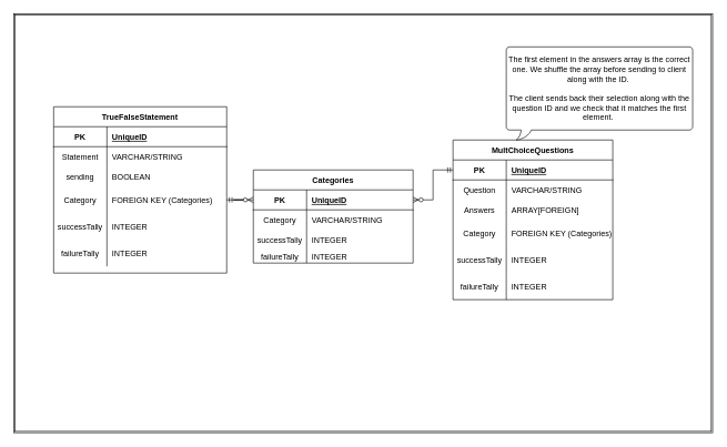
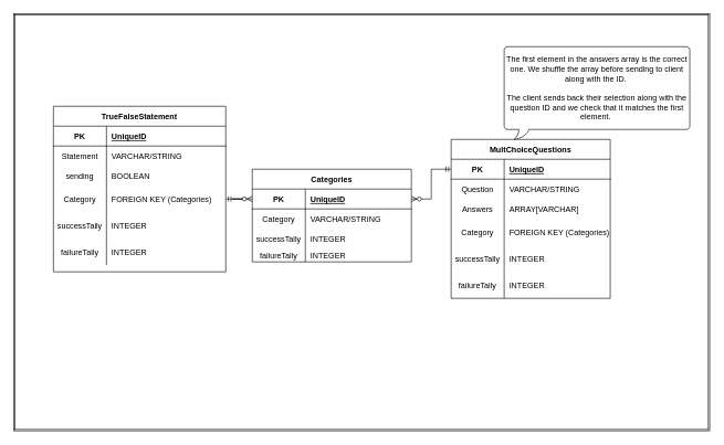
  <mxCell id="0" />
  <mxCell id="1" parent="0" />
  <mxCell id="2" value="" style="shape=ext;double=1;rounded=0;whiteSpace=wrap;html=1;" vertex="1" parent="1"><mxGeometry x="20" y="20" width="1050" height="630" as="geometry" /></mxCell>
  <mxCell id="3" value="TrueFalseStatement" style="shape=table;startSize=30;container=1;collapsible=1;childLayout=tableLayout;fixedRows=1;rowLines=0;fontStyle=1;align=center;resizeLast=1;" vertex="1" parent="1"><mxGeometry x="80" y="160" width="260" height="250" as="geometry" /></mxCell>
  <mxCell id="4" value="" style="shape=tableRow;horizontal=0;startSize=0;swimlaneHead=0;swimlaneBody=0;fillColor=none;collapsible=0;dropTarget=0;points=[[0,0.5],[1,0.5]];portConstraint=eastwest;top=0;left=0;right=0;bottom=1;" vertex="1" parent="3"><mxGeometry y="30" width="260" height="30" as="geometry" /></mxCell>
  <mxCell id="5" value="PK" style="shape=partialRectangle;connectable=0;fillColor=none;top=0;left=0;bottom=0;right=0;fontStyle=1;overflow=hidden;" vertex="1" parent="4"><mxGeometry width="80" height="30" as="geometry"><mxRectangle width="80" height="30" as="alternateBounds" /></mxGeometry></mxCell>
  <mxCell id="6" value="UniqueID" style="shape=partialRectangle;connectable=0;fillColor=none;top=0;left=0;bottom=0;right=0;align=left;spacingLeft=6;fontStyle=5;overflow=hidden;" vertex="1" parent="4"><mxGeometry x="80" width="180" height="30" as="geometry"><mxRectangle width="180" height="30" as="alternateBounds" /></mxGeometry></mxCell>
  <mxCell id="7" value="" style="shape=tableRow;horizontal=0;startSize=0;swimlaneHead=0;swimlaneBody=0;fillColor=none;collapsible=0;dropTarget=0;points=[[0,0.5],[1,0.5]];portConstraint=eastwest;top=0;left=0;right=0;bottom=0;" vertex="1" parent="3"><mxGeometry y="60" width="260" height="30" as="geometry" /></mxCell>
  <mxCell id="8" value="Statement" style="shape=partialRectangle;connectable=0;fillColor=none;top=0;left=0;bottom=0;right=0;editable=1;overflow=hidden;" vertex="1" parent="7"><mxGeometry width="80" height="30" as="geometry"><mxRectangle width="80" height="30" as="alternateBounds" /></mxGeometry></mxCell>
  <mxCell id="9" value="VARCHAR/STRING" style="shape=partialRectangle;connectable=0;fillColor=none;top=0;left=0;bottom=0;right=0;align=left;spacingLeft=6;overflow=hidden;" vertex="1" parent="7"><mxGeometry x="80" width="180" height="30" as="geometry"><mxRectangle width="180" height="30" as="alternateBounds" /></mxGeometry></mxCell>
  <mxCell id="10" value="" style="shape=tableRow;horizontal=0;startSize=0;swimlaneHead=0;swimlaneBody=0;fillColor=none;collapsible=0;dropTarget=0;points=[[0,0.5],[1,0.5]];portConstraint=eastwest;top=0;left=0;right=0;bottom=0;" vertex="1" parent="3"><mxGeometry y="90" width="260" height="30" as="geometry" /></mxCell>
  <mxCell id="11" value="sending" style="shape=partialRectangle;connectable=0;fillColor=none;top=0;left=0;bottom=0;right=0;editable=1;overflow=hidden;" vertex="1" parent="10"><mxGeometry width="80" height="30" as="geometry"><mxRectangle width="80" height="30" as="alternateBounds" /></mxGeometry></mxCell>
  <mxCell id="12" value="BOOLEAN" style="shape=partialRectangle;connectable=0;fillColor=none;top=0;left=0;bottom=0;right=0;align=left;spacingLeft=6;overflow=hidden;" vertex="1" parent="10"><mxGeometry x="80" width="180" height="30" as="geometry"><mxRectangle width="180" height="30" as="alternateBounds" /></mxGeometry></mxCell>
  <mxCell id="13" value="" style="shape=tableRow;horizontal=0;startSize=0;swimlaneHead=0;swimlaneBody=0;fillColor=none;collapsible=0;dropTarget=0;points=[[0,0.5],[1,0.5]];portConstraint=eastwest;top=0;left=0;right=0;bottom=0;" vertex="1" parent="3"><mxGeometry y="120" width="260" height="40" as="geometry" /></mxCell>
  <mxCell id="14" value="Category" style="shape=partialRectangle;connectable=0;fillColor=none;top=0;left=0;bottom=0;right=0;editable=1;overflow=hidden;" vertex="1" parent="13"><mxGeometry width="80" height="40" as="geometry"><mxRectangle width="80" height="40" as="alternateBounds" /></mxGeometry></mxCell>
  <mxCell id="15" value="FOREIGN KEY (Categories)" style="shape=partialRectangle;connectable=0;fillColor=none;top=0;left=0;bottom=0;right=0;align=left;spacingLeft=6;overflow=hidden;" vertex="1" parent="13"><mxGeometry x="80" width="180" height="40" as="geometry"><mxRectangle width="180" height="40" as="alternateBounds" /></mxGeometry></mxCell>
  <mxCell id="16" style="shape=tableRow;horizontal=0;startSize=0;swimlaneHead=0;swimlaneBody=0;fillColor=none;collapsible=0;dropTarget=0;points=[[0,0.5],[1,0.5]];portConstraint=eastwest;top=0;left=0;right=0;bottom=0;" vertex="1" parent="3"><mxGeometry y="160" width="260" height="40" as="geometry" /></mxCell>
  <mxCell id="17" value="successTally" style="shape=partialRectangle;connectable=0;fillColor=none;top=0;left=0;bottom=0;right=0;editable=1;overflow=hidden;" vertex="1" parent="16"><mxGeometry width="80" height="40" as="geometry"><mxRectangle width="80" height="40" as="alternateBounds" /></mxGeometry></mxCell>
  <mxCell id="18" value="INTEGER" style="shape=partialRectangle;connectable=0;fillColor=none;top=0;left=0;bottom=0;right=0;align=left;spacingLeft=6;overflow=hidden;" vertex="1" parent="16"><mxGeometry x="80" width="180" height="40" as="geometry"><mxRectangle width="180" height="40" as="alternateBounds" /></mxGeometry></mxCell>
  <mxCell id="19" style="shape=tableRow;horizontal=0;startSize=0;swimlaneHead=0;swimlaneBody=0;fillColor=none;collapsible=0;dropTarget=0;points=[[0,0.5],[1,0.5]];portConstraint=eastwest;top=0;left=0;right=0;bottom=0;" vertex="1" parent="3"><mxGeometry y="200" width="260" height="40" as="geometry" /></mxCell>
  <mxCell id="20" value="failureTally" style="shape=partialRectangle;connectable=0;fillColor=none;top=0;left=0;bottom=0;right=0;editable=1;overflow=hidden;" vertex="1" parent="19"><mxGeometry width="80" height="40" as="geometry"><mxRectangle width="80" height="40" as="alternateBounds" /></mxGeometry></mxCell>
  <mxCell id="21" value="INTEGER" style="shape=partialRectangle;connectable=0;fillColor=none;top=0;left=0;bottom=0;right=0;align=left;spacingLeft=6;overflow=hidden;" vertex="1" parent="19"><mxGeometry x="80" width="180" height="40" as="geometry"><mxRectangle width="180" height="40" as="alternateBounds" /></mxGeometry></mxCell>
  <mxCell id="22" value="MultChoiceQuestions" style="shape=table;startSize=30;container=1;collapsible=1;childLayout=tableLayout;fixedRows=1;rowLines=0;fontStyle=1;align=center;resizeLast=1;" vertex="1" parent="1"><mxGeometry x="680" y="210" width="240" height="240" as="geometry" /></mxCell>
  <mxCell id="23" value="" style="shape=tableRow;horizontal=0;startSize=0;swimlaneHead=0;swimlaneBody=0;fillColor=none;collapsible=0;dropTarget=0;points=[[0,0.5],[1,0.5]];portConstraint=eastwest;top=0;left=0;right=0;bottom=1;" vertex="1" parent="22"><mxGeometry y="30" width="240" height="30" as="geometry" /></mxCell>
  <mxCell id="24" value="PK" style="shape=partialRectangle;connectable=0;fillColor=none;top=0;left=0;bottom=0;right=0;fontStyle=1;overflow=hidden;" vertex="1" parent="23"><mxGeometry width="80" height="30" as="geometry"><mxRectangle width="80" height="30" as="alternateBounds" /></mxGeometry></mxCell>
  <mxCell id="25" value="UniqueID" style="shape=partialRectangle;connectable=0;fillColor=none;top=0;left=0;bottom=0;right=0;align=left;spacingLeft=6;fontStyle=5;overflow=hidden;" vertex="1" parent="23"><mxGeometry x="80" width="160" height="30" as="geometry"><mxRectangle width="160" height="30" as="alternateBounds" /></mxGeometry></mxCell>
  <mxCell id="26" value="" style="shape=tableRow;horizontal=0;startSize=0;swimlaneHead=0;swimlaneBody=0;fillColor=none;collapsible=0;dropTarget=0;points=[[0,0.5],[1,0.5]];portConstraint=eastwest;top=0;left=0;right=0;bottom=0;" vertex="1" parent="22"><mxGeometry y="60" width="240" height="30" as="geometry" /></mxCell>
  <mxCell id="27" value="Question" style="shape=partialRectangle;connectable=0;fillColor=none;top=0;left=0;bottom=0;right=0;editable=1;overflow=hidden;" vertex="1" parent="26"><mxGeometry width="80" height="30" as="geometry"><mxRectangle width="80" height="30" as="alternateBounds" /></mxGeometry></mxCell>
  <mxCell id="28" value="VARCHAR/STRING" style="shape=partialRectangle;connectable=0;fillColor=none;top=0;left=0;bottom=0;right=0;align=left;spacingLeft=6;overflow=hidden;" vertex="1" parent="26"><mxGeometry x="80" width="160" height="30" as="geometry"><mxRectangle width="160" height="30" as="alternateBounds" /></mxGeometry></mxCell>
  <mxCell id="29" value="" style="shape=tableRow;horizontal=0;startSize=0;swimlaneHead=0;swimlaneBody=0;fillColor=none;collapsible=0;dropTarget=0;points=[[0,0.5],[1,0.5]];portConstraint=eastwest;top=0;left=0;right=0;bottom=0;" vertex="1" parent="22"><mxGeometry y="90" width="240" height="30" as="geometry" /></mxCell>
  <mxCell id="30" value="Answers" style="shape=partialRectangle;connectable=0;fillColor=none;top=0;left=0;bottom=0;right=0;editable=1;overflow=hidden;" vertex="1" parent="29"><mxGeometry width="80" height="30" as="geometry"><mxRectangle width="80" height="30" as="alternateBounds" /></mxGeometry></mxCell>
- <mxCell id="31" value="ARRAY[FOREIGN]" style="shape=partialRectangle;connectable=0;fillColor=none;top=0;left=0;bottom=0;right=0;align=left;spacingLeft=6;overflow=hidden;" vertex="1" parent="29"><mxGeometry x="80" width="160" height="30" as="geometry"><mxRectangle width="160" height="30" as="alternateBounds" /></mxGeometry></mxCell>
+ <mxCell id="31" value="ARRAY[VARCHAR]" style="shape=partialRectangle;connectable=0;fillColor=none;top=0;left=0;bottom=0;right=0;align=left;spacingLeft=6;overflow=hidden;" vertex="1" parent="29"><mxGeometry x="80" width="160" height="30" as="geometry"><mxRectangle width="160" height="30" as="alternateBounds" /></mxGeometry></mxCell>
  <mxCell id="32" value="" style="shape=tableRow;horizontal=0;startSize=0;swimlaneHead=0;swimlaneBody=0;fillColor=none;collapsible=0;dropTarget=0;points=[[0,0.5],[1,0.5]];portConstraint=eastwest;top=0;left=0;right=0;bottom=0;" vertex="1" parent="22"><mxGeometry y="120" width="240" height="40" as="geometry" /></mxCell>
  <mxCell id="33" value="Category" style="shape=partialRectangle;connectable=0;fillColor=none;top=0;left=0;bottom=0;right=0;editable=1;overflow=hidden;" vertex="1" parent="32"><mxGeometry width="80" height="40" as="geometry"><mxRectangle width="80" height="40" as="alternateBounds" /></mxGeometry></mxCell>
  <mxCell id="34" value="FOREIGN KEY (Categories)" style="shape=partialRectangle;connectable=0;fillColor=none;top=0;left=0;bottom=0;right=0;align=left;spacingLeft=6;overflow=hidden;" vertex="1" parent="32"><mxGeometry x="80" width="160" height="40" as="geometry"><mxRectangle width="160" height="40" as="alternateBounds" /></mxGeometry></mxCell>
  <mxCell id="35" style="shape=tableRow;horizontal=0;startSize=0;swimlaneHead=0;swimlaneBody=0;fillColor=none;collapsible=0;dropTarget=0;points=[[0,0.5],[1,0.5]];portConstraint=eastwest;top=0;left=0;right=0;bottom=0;" vertex="1" parent="22"><mxGeometry y="160" width="240" height="40" as="geometry" /></mxCell>
  <mxCell id="36" value="successTally" style="shape=partialRectangle;connectable=0;fillColor=none;top=0;left=0;bottom=0;right=0;editable=1;overflow=hidden;" vertex="1" parent="35"><mxGeometry width="80" height="40" as="geometry"><mxRectangle width="80" height="40" as="alternateBounds" /></mxGeometry></mxCell>
  <mxCell id="37" value="INTEGER" style="shape=partialRectangle;connectable=0;fillColor=none;top=0;left=0;bottom=0;right=0;align=left;spacingLeft=6;overflow=hidden;" vertex="1" parent="35"><mxGeometry x="80" width="160" height="40" as="geometry"><mxRectangle width="160" height="40" as="alternateBounds" /></mxGeometry></mxCell>
  <mxCell id="38" style="shape=tableRow;horizontal=0;startSize=0;swimlaneHead=0;swimlaneBody=0;fillColor=none;collapsible=0;dropTarget=0;points=[[0,0.5],[1,0.5]];portConstraint=eastwest;top=0;left=0;right=0;bottom=0;" vertex="1" parent="22"><mxGeometry y="200" width="240" height="40" as="geometry" /></mxCell>
  <mxCell id="39" value="failureTally" style="shape=partialRectangle;connectable=0;fillColor=none;top=0;left=0;bottom=0;right=0;editable=1;overflow=hidden;" vertex="1" parent="38"><mxGeometry width="80" height="40" as="geometry"><mxRectangle width="80" height="40" as="alternateBounds" /></mxGeometry></mxCell>
  <mxCell id="40" value="INTEGER" style="shape=partialRectangle;connectable=0;fillColor=none;top=0;left=0;bottom=0;right=0;align=left;spacingLeft=6;overflow=hidden;" vertex="1" parent="38"><mxGeometry x="80" width="160" height="40" as="geometry"><mxRectangle width="160" height="40" as="alternateBounds" /></mxGeometry></mxCell>
  <mxCell id="41" value="The first element in the answers array is the correct one. We shuffle the array before sending to client along with the ID.&amp;nbsp;&lt;br&gt;&lt;br&gt;The client sends back their selection along with the question ID and we check that it matches the first element.&amp;nbsp;" style="whiteSpace=wrap;html=1;shape=mxgraph.basic.roundRectCallout;dx=30;dy=15;size=5;boundedLbl=1;" vertex="1" parent="1"><mxGeometry x="760" y="70" width="280" height="140" as="geometry" /></mxCell>
  <mxCell id="42" value="Categories" style="shape=table;startSize=30;container=1;collapsible=1;childLayout=tableLayout;fixedRows=1;rowLines=0;fontStyle=1;align=center;resizeLast=1;" vertex="1" parent="1"><mxGeometry x="380" y="255" width="240" height="140" as="geometry" /></mxCell>
  <mxCell id="43" value="" style="shape=tableRow;horizontal=0;startSize=0;swimlaneHead=0;swimlaneBody=0;fillColor=none;collapsible=0;dropTarget=0;points=[[0,0.5],[1,0.5]];portConstraint=eastwest;top=0;left=0;right=0;bottom=1;" vertex="1" parent="42"><mxGeometry y="30" width="240" height="30" as="geometry" /></mxCell>
  <mxCell id="44" value="PK" style="shape=partialRectangle;connectable=0;fillColor=none;top=0;left=0;bottom=0;right=0;fontStyle=1;overflow=hidden;" vertex="1" parent="43"><mxGeometry width="80" height="30" as="geometry"><mxRectangle width="80" height="30" as="alternateBounds" /></mxGeometry></mxCell>
  <mxCell id="45" value="UniqueID" style="shape=partialRectangle;connectable=0;fillColor=none;top=0;left=0;bottom=0;right=0;align=left;spacingLeft=6;fontStyle=5;overflow=hidden;" vertex="1" parent="43"><mxGeometry x="80" width="160" height="30" as="geometry"><mxRectangle width="160" height="30" as="alternateBounds" /></mxGeometry></mxCell>
  <mxCell id="46" value="" style="shape=tableRow;horizontal=0;startSize=0;swimlaneHead=0;swimlaneBody=0;fillColor=none;collapsible=0;dropTarget=0;points=[[0,0.5],[1,0.5]];portConstraint=eastwest;top=0;left=0;right=0;bottom=0;" vertex="1" parent="42"><mxGeometry y="60" width="240" height="30" as="geometry" /></mxCell>
  <mxCell id="47" value="Category" style="shape=partialRectangle;connectable=0;fillColor=none;top=0;left=0;bottom=0;right=0;editable=1;overflow=hidden;" vertex="1" parent="46"><mxGeometry width="80" height="30" as="geometry"><mxRectangle width="80" height="30" as="alternateBounds" /></mxGeometry></mxCell>
  <mxCell id="48" value="VARCHAR/STRING" style="shape=partialRectangle;connectable=0;fillColor=none;top=0;left=0;bottom=0;right=0;align=left;spacingLeft=6;overflow=hidden;" vertex="1" parent="46"><mxGeometry x="80" width="160" height="30" as="geometry"><mxRectangle width="160" height="30" as="alternateBounds" /></mxGeometry></mxCell>
  <mxCell id="49" value="" style="shape=tableRow;horizontal=0;startSize=0;swimlaneHead=0;swimlaneBody=0;fillColor=none;collapsible=0;dropTarget=0;points=[[0,0.5],[1,0.5]];portConstraint=eastwest;top=0;left=0;right=0;bottom=0;" vertex="1" parent="42"><mxGeometry y="90" width="240" height="30" as="geometry" /></mxCell>
  <mxCell id="50" value="successTally" style="shape=partialRectangle;connectable=0;fillColor=none;top=0;left=0;bottom=0;right=0;editable=1;overflow=hidden;" vertex="1" parent="49"><mxGeometry width="80" height="30" as="geometry"><mxRectangle width="80" height="30" as="alternateBounds" /></mxGeometry></mxCell>
  <mxCell id="51" value="INTEGER" style="shape=partialRectangle;connectable=0;fillColor=none;top=0;left=0;bottom=0;right=0;align=left;spacingLeft=6;overflow=hidden;" vertex="1" parent="49"><mxGeometry x="80" width="160" height="30" as="geometry"><mxRectangle width="160" height="30" as="alternateBounds" /></mxGeometry></mxCell>
  <mxCell id="52" value="" style="shape=tableRow;horizontal=0;startSize=0;swimlaneHead=0;swimlaneBody=0;fillColor=none;collapsible=0;dropTarget=0;points=[[0,0.5],[1,0.5]];portConstraint=eastwest;top=0;left=0;right=0;bottom=0;" vertex="1" parent="42"><mxGeometry y="120" width="240" height="20" as="geometry" /></mxCell>
  <mxCell id="53" value="failureTally" style="shape=partialRectangle;connectable=0;fillColor=none;top=0;left=0;bottom=0;right=0;editable=1;overflow=hidden;" vertex="1" parent="52"><mxGeometry width="80" height="20" as="geometry"><mxRectangle width="80" height="20" as="alternateBounds" /></mxGeometry></mxCell>
  <mxCell id="54" value="INTEGER" style="shape=partialRectangle;connectable=0;fillColor=none;top=0;left=0;bottom=0;right=0;align=left;spacingLeft=6;overflow=hidden;" vertex="1" parent="52"><mxGeometry x="80" width="160" height="20" as="geometry"><mxRectangle width="160" height="20" as="alternateBounds" /></mxGeometry></mxCell>
  <mxCell id="55" value="" style="edgeStyle=entityRelationEdgeStyle;fontSize=12;html=1;endArrow=ERzeroToMany;startArrow=ERmandOne;rounded=0;entryX=0;entryY=0.5;entryDx=0;entryDy=0;" edge="1" parent="1" source="13" target="43"><mxGeometry width="100" height="100" relative="1" as="geometry"><mxPoint x="90" y="490" as="sourcePoint" /><mxPoint x="190" y="390" as="targetPoint" /></mxGeometry></mxCell>
  <mxCell id="56" value="" style="edgeStyle=entityRelationEdgeStyle;fontSize=12;html=1;endArrow=ERzeroToMany;startArrow=ERmandOne;rounded=0;entryX=1;entryY=0.5;entryDx=0;entryDy=0;exitX=0;exitY=0.5;exitDx=0;exitDy=0;" edge="1" parent="1" source="23" target="43"><mxGeometry width="100" height="100" relative="1" as="geometry"><mxPoint x="540" y="251" as="sourcePoint" /><mxPoint x="600" y="420" as="targetPoint" /></mxGeometry></mxCell>
